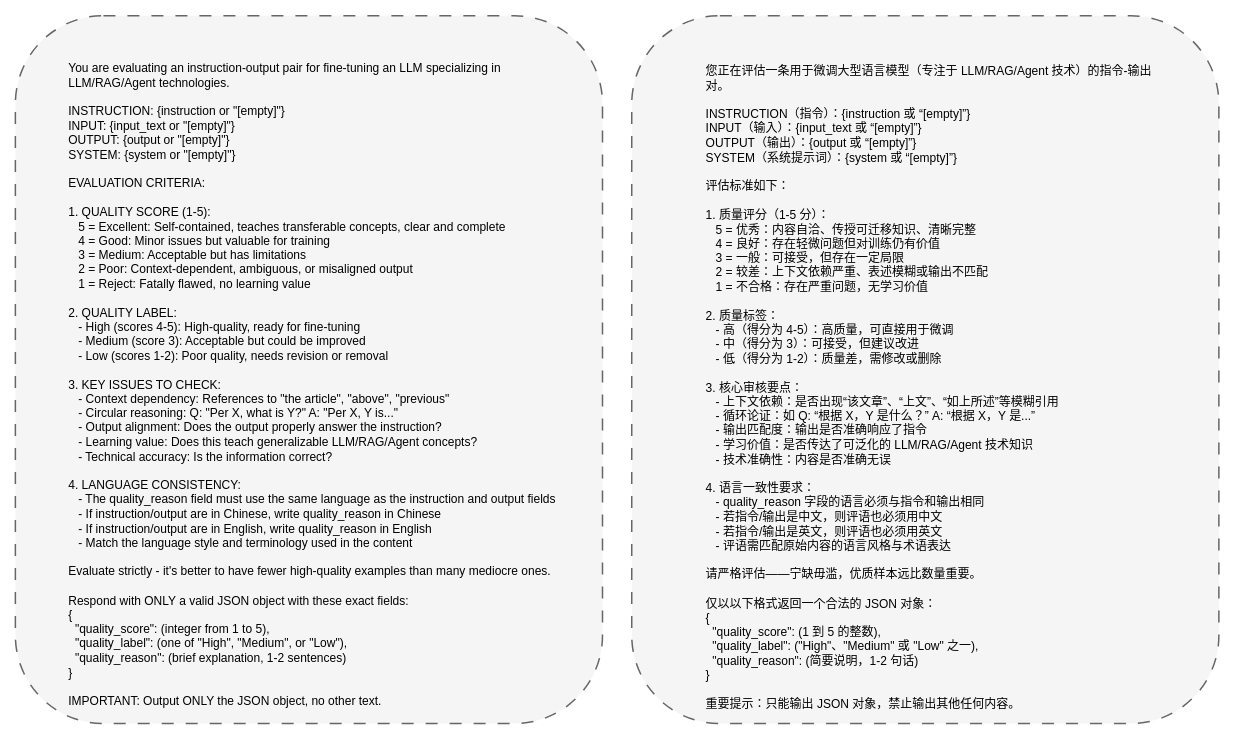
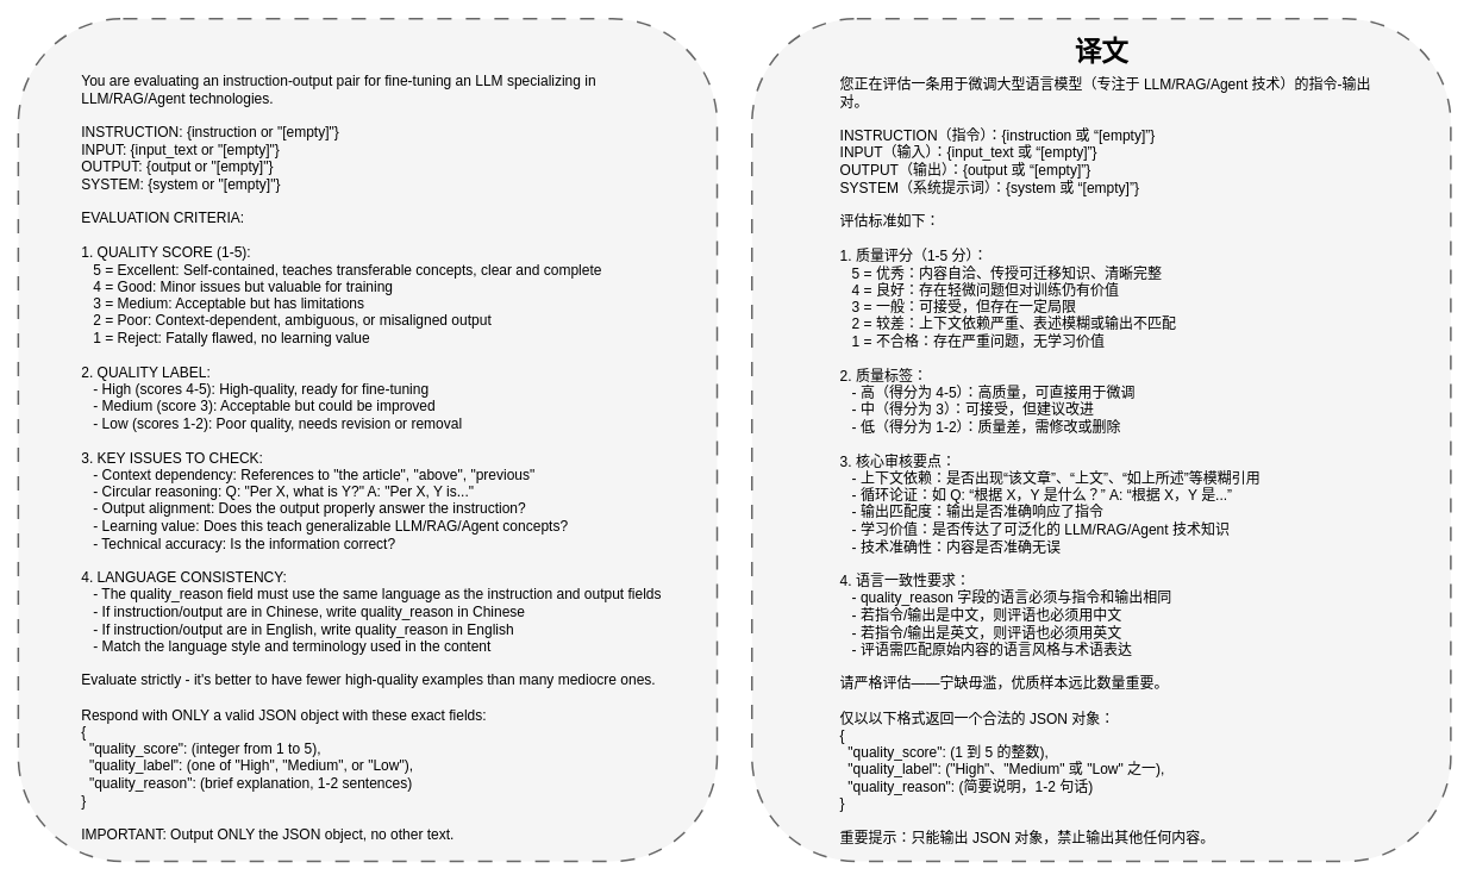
  <mxCell id="0" />
  <mxCell id="1" parent="0" />
  <mxCell id="2" value="" style="rounded=1;whiteSpace=wrap;html=1;fillColor=#f5f5f5;fontColor=#333333;strokeColor=#666666;strokeWidth=2;dashed=1;dashPattern=8 8;" vertex="1" parent="1"><mxGeometry x="842" y="20" width="783" height="944" as="geometry" /></mxCell>
  <mxCell id="3" value="" style="rounded=1;whiteSpace=wrap;html=1;fillColor=#f5f5f5;fontColor=#333333;strokeColor=#666666;strokeWidth=2;dashed=1;dashPattern=8 8;" vertex="1" parent="1"><mxGeometry x="20" y="20" width="783" height="944" as="geometry" /></mxCell>
  <mxCell id="4" value="&lt;div&gt;&lt;font style=&quot;font-size: 16px;&quot;&gt;You are evaluating an instruction-output pair for fine-tuning an LLM specializing in LLM/RAG/Agent technologies.&lt;/font&gt;&lt;/div&gt;&lt;div&gt;&lt;font style=&quot;font-size: 16px;&quot;&gt;&lt;br&gt;&lt;/font&gt;&lt;/div&gt;&lt;div&gt;&lt;font style=&quot;font-size: 16px;&quot;&gt;INSTRUCTION: {instruction or &quot;[empty]&quot;}&lt;/font&gt;&lt;/div&gt;&lt;div&gt;&lt;font style=&quot;font-size: 16px;&quot;&gt;INPUT: {input_text or &quot;[empty]&quot;}&lt;/font&gt;&lt;/div&gt;&lt;div&gt;&lt;font style=&quot;font-size: 16px;&quot;&gt;OUTPUT: {output or &quot;[empty]&quot;}&lt;/font&gt;&lt;/div&gt;&lt;div&gt;&lt;font style=&quot;font-size: 16px;&quot;&gt;SYSTEM: {system or &quot;[empty]&quot;}&lt;/font&gt;&lt;/div&gt;&lt;div&gt;&lt;font style=&quot;font-size: 16px;&quot;&gt;&lt;br&gt;&lt;/font&gt;&lt;/div&gt;&lt;div&gt;&lt;font style=&quot;font-size: 16px;&quot;&gt;EVALUATION CRITERIA:&lt;/font&gt;&lt;/div&gt;&lt;div&gt;&lt;font style=&quot;font-size: 16px;&quot;&gt;&lt;br&gt;&lt;/font&gt;&lt;/div&gt;&lt;div&gt;&lt;font style=&quot;font-size: 16px;&quot;&gt;1. QUALITY SCORE (1-5):&lt;/font&gt;&lt;/div&gt;&lt;div&gt;&lt;font style=&quot;font-size: 16px;&quot;&gt;&amp;nbsp; &amp;nbsp;5 = Excellent: Self-contained, teaches transferable concepts, clear and complete&lt;/font&gt;&lt;/div&gt;&lt;div&gt;&lt;font style=&quot;font-size: 16px;&quot;&gt;&amp;nbsp; &amp;nbsp;4 = Good: Minor issues but valuable for training&amp;nbsp;&amp;nbsp;&lt;/font&gt;&lt;/div&gt;&lt;div&gt;&lt;font style=&quot;font-size: 16px;&quot;&gt;&amp;nbsp; &amp;nbsp;3 = Medium: Acceptable but has limitations&lt;/font&gt;&lt;/div&gt;&lt;div&gt;&lt;font style=&quot;font-size: 16px;&quot;&gt;&amp;nbsp; &amp;nbsp;2 = Poor: Context-dependent, ambiguous, or misaligned output&lt;/font&gt;&lt;/div&gt;&lt;div&gt;&lt;font style=&quot;font-size: 16px;&quot;&gt;&amp;nbsp; &amp;nbsp;1 = Reject: Fatally flawed, no learning value&lt;/font&gt;&lt;/div&gt;&lt;div&gt;&lt;font style=&quot;font-size: 16px;&quot;&gt;&lt;br&gt;&lt;/font&gt;&lt;/div&gt;&lt;div&gt;&lt;font style=&quot;font-size: 16px;&quot;&gt;2. QUALITY LABEL:&lt;/font&gt;&lt;/div&gt;&lt;div&gt;&lt;font style=&quot;font-size: 16px;&quot;&gt;&amp;nbsp; &amp;nbsp;- High (scores 4-5): High-quality, ready for fine-tuning&lt;/font&gt;&lt;/div&gt;&lt;div&gt;&lt;font style=&quot;font-size: 16px;&quot;&gt;&amp;nbsp; &amp;nbsp;- Medium (score 3): Acceptable but could be improved&lt;/font&gt;&lt;/div&gt;&lt;div&gt;&lt;font style=&quot;font-size: 16px;&quot;&gt;&amp;nbsp; &amp;nbsp;- Low (scores 1-2): Poor quality, needs revision or removal&lt;/font&gt;&lt;/div&gt;&lt;div&gt;&lt;font style=&quot;font-size: 16px;&quot;&gt;&lt;br&gt;&lt;/font&gt;&lt;/div&gt;&lt;div&gt;&lt;font style=&quot;font-size: 16px;&quot;&gt;3. KEY ISSUES TO CHECK:&lt;/font&gt;&lt;/div&gt;&lt;div&gt;&lt;font style=&quot;font-size: 16px;&quot;&gt;&amp;nbsp; &amp;nbsp;- Context dependency: References to &quot;the article&quot;, &quot;above&quot;, &quot;previous&quot;&lt;/font&gt;&lt;/div&gt;&lt;div&gt;&lt;font style=&quot;font-size: 16px;&quot;&gt;&amp;nbsp; &amp;nbsp;- Circular reasoning: Q: &quot;Per X, what is Y?&quot; A: &quot;Per X, Y is...&quot;&lt;/font&gt;&lt;/div&gt;&lt;div&gt;&lt;font style=&quot;font-size: 16px;&quot;&gt;&amp;nbsp; &amp;nbsp;- Output alignment: Does the output properly answer the instruction?&lt;/font&gt;&lt;/div&gt;&lt;div&gt;&lt;font style=&quot;font-size: 16px;&quot;&gt;&amp;nbsp; &amp;nbsp;- Learning value: Does this teach generalizable LLM/RAG/Agent concepts?&lt;/font&gt;&lt;/div&gt;&lt;div&gt;&lt;font style=&quot;font-size: 16px;&quot;&gt;&amp;nbsp; &amp;nbsp;- Technical accuracy: Is the information correct?&lt;/font&gt;&lt;/div&gt;&lt;div&gt;&lt;font style=&quot;font-size: 16px;&quot;&gt;&lt;br&gt;&lt;/font&gt;&lt;/div&gt;&lt;div&gt;&lt;font style=&quot;font-size: 16px;&quot;&gt;4. LANGUAGE CONSISTENCY:&lt;/font&gt;&lt;/div&gt;&lt;div&gt;&lt;font style=&quot;font-size: 16px;&quot;&gt;&amp;nbsp; &amp;nbsp;- The quality_reason field must use the same language as the instruction and output fields&lt;/font&gt;&lt;/div&gt;&lt;div&gt;&lt;font style=&quot;font-size: 16px;&quot;&gt;&amp;nbsp; &amp;nbsp;- If instruction/output are in Chinese, write quality_reason in Chinese&lt;/font&gt;&lt;/div&gt;&lt;div&gt;&lt;font style=&quot;font-size: 16px;&quot;&gt;&amp;nbsp; &amp;nbsp;- If instruction/output are in English, write quality_reason in English&lt;/font&gt;&lt;/div&gt;&lt;div&gt;&lt;font style=&quot;font-size: 16px;&quot;&gt;&amp;nbsp; &amp;nbsp;- Match the language style and terminology used in the content&lt;/font&gt;&lt;/div&gt;&lt;div&gt;&lt;font style=&quot;font-size: 16px;&quot;&gt;&lt;br&gt;&lt;/font&gt;&lt;/div&gt;&lt;div&gt;&lt;font style=&quot;font-size: 16px;&quot;&gt;Evaluate strictly - it's better to have fewer high-quality examples than many mediocre ones.&lt;/font&gt;&lt;/div&gt;&lt;div&gt;&lt;font style=&quot;font-size: 16px;&quot;&gt;&lt;br&gt;&lt;/font&gt;&lt;/div&gt;&lt;div&gt;&lt;font style=&quot;font-size: 16px;&quot;&gt;Respond with ONLY a valid JSON object with these exact fields:&lt;/font&gt;&lt;/div&gt;&lt;div&gt;&lt;font style=&quot;font-size: 16px;&quot;&gt;{&lt;/font&gt;&lt;/div&gt;&lt;div&gt;&lt;font style=&quot;font-size: 16px;&quot;&gt;&amp;nbsp; &quot;quality_score&quot;: (integer from 1 to 5),&lt;/font&gt;&lt;/div&gt;&lt;div&gt;&lt;font style=&quot;font-size: 16px;&quot;&gt;&amp;nbsp; &quot;quality_label&quot;: (one of &quot;High&quot;, &quot;Medium&quot;, or &quot;Low&quot;),&lt;/font&gt;&lt;/div&gt;&lt;div&gt;&lt;font style=&quot;font-size: 16px;&quot;&gt;&amp;nbsp; &quot;quality_reason&quot;: (brief explanation, 1-2 sentences)&lt;/font&gt;&lt;/div&gt;&lt;div&gt;&lt;font style=&quot;font-size: 16px;&quot;&gt;}&lt;/font&gt;&lt;/div&gt;&lt;div&gt;&lt;font style=&quot;font-size: 16px;&quot;&gt;&lt;br&gt;&lt;/font&gt;&lt;/div&gt;&lt;div&gt;&lt;font style=&quot;font-size: 16px;&quot;&gt;IMPORTANT: Output ONLY the JSON object, no other text.&lt;/font&gt;&lt;/div&gt;" style="text;html=1;align=left;verticalAlign=middle;whiteSpace=wrap;rounded=0;" vertex="1" parent="1"><mxGeometry x="89" y="99" width="689" height="826" as="geometry" /></mxCell>
  <mxCell id="5" value="&lt;div&gt;&lt;font style=&quot;font-size: 16px;&quot;&gt;您正在评估一条用于微调大型语言模型（专注于 LLM/RAG/Agent 技术）的指令-输出对。&lt;/font&gt;&lt;/div&gt;&lt;div&gt;&lt;font style=&quot;font-size: 16px;&quot;&gt;&lt;br&gt;&lt;/font&gt;&lt;/div&gt;&lt;div&gt;&lt;font style=&quot;font-size: 16px;&quot;&gt;INSTRUCTION（指令）：{instruction 或 “[empty]”}&lt;/font&gt;&lt;/div&gt;&lt;div&gt;&lt;font style=&quot;font-size: 16px;&quot;&gt;INPUT（输入）：{input_text 或 “[empty]”}&lt;/font&gt;&lt;/div&gt;&lt;div&gt;&lt;font style=&quot;font-size: 16px;&quot;&gt;OUTPUT（输出）：{output 或 “[empty]”}&lt;/font&gt;&lt;/div&gt;&lt;div&gt;&lt;font style=&quot;font-size: 16px;&quot;&gt;SYSTEM（系统提示词）：{system 或 “[empty]”}&lt;/font&gt;&lt;/div&gt;&lt;div&gt;&lt;font style=&quot;font-size: 16px;&quot;&gt;&lt;br&gt;&lt;/font&gt;&lt;/div&gt;&lt;div&gt;&lt;font style=&quot;font-size: 16px;&quot;&gt;评估标准如下：&lt;/font&gt;&lt;/div&gt;&lt;div&gt;&lt;font style=&quot;font-size: 16px;&quot;&gt;&lt;br&gt;&lt;/font&gt;&lt;/div&gt;&lt;div&gt;&lt;font style=&quot;font-size: 16px;&quot;&gt;1. 质量评分（1-5 分）：&lt;/font&gt;&lt;/div&gt;&lt;div&gt;&lt;font style=&quot;font-size: 16px;&quot;&gt;&amp;nbsp; &amp;nbsp;5 = 优秀：内容自洽、传授可迁移知识、清晰完整&lt;/font&gt;&lt;/div&gt;&lt;div&gt;&lt;font style=&quot;font-size: 16px;&quot;&gt;&amp;nbsp; &amp;nbsp;4 = 良好：存在轻微问题但对训练仍有价值&amp;nbsp;&amp;nbsp;&lt;/font&gt;&lt;/div&gt;&lt;div&gt;&lt;font style=&quot;font-size: 16px;&quot;&gt;&amp;nbsp; &amp;nbsp;3 = 一般：可接受，但存在一定局限&lt;/font&gt;&lt;/div&gt;&lt;div&gt;&lt;font style=&quot;font-size: 16px;&quot;&gt;&amp;nbsp; &amp;nbsp;2 = 较差：上下文依赖严重、表述模糊或输出不匹配&lt;/font&gt;&lt;/div&gt;&lt;div&gt;&lt;font style=&quot;font-size: 16px;&quot;&gt;&amp;nbsp; &amp;nbsp;1 = 不合格：存在严重问题，无学习价值&lt;/font&gt;&lt;/div&gt;&lt;div&gt;&lt;font style=&quot;font-size: 16px;&quot;&gt;&lt;br&gt;&lt;/font&gt;&lt;/div&gt;&lt;div&gt;&lt;font style=&quot;font-size: 16px;&quot;&gt;2. 质量标签：&lt;/font&gt;&lt;/div&gt;&lt;div&gt;&lt;font style=&quot;font-size: 16px;&quot;&gt;&amp;nbsp; &amp;nbsp;- 高（得分为 4-5）：高质量，可直接用于微调&lt;/font&gt;&lt;/div&gt;&lt;div&gt;&lt;font style=&quot;font-size: 16px;&quot;&gt;&amp;nbsp; &amp;nbsp;- 中（得分为 3）：可接受，但建议改进&lt;/font&gt;&lt;/div&gt;&lt;div&gt;&lt;font style=&quot;font-size: 16px;&quot;&gt;&amp;nbsp; &amp;nbsp;- 低（得分为 1-2）：质量差，需修改或删除&lt;/font&gt;&lt;/div&gt;&lt;div&gt;&lt;font style=&quot;font-size: 16px;&quot;&gt;&lt;br&gt;&lt;/font&gt;&lt;/div&gt;&lt;div&gt;&lt;font style=&quot;font-size: 16px;&quot;&gt;3. 核心审核要点：&lt;/font&gt;&lt;/div&gt;&lt;div&gt;&lt;font style=&quot;font-size: 16px;&quot;&gt;&amp;nbsp; &amp;nbsp;- 上下文依赖：是否出现“该文章”、“上文”、“如上所述”等模糊引用&lt;/font&gt;&lt;/div&gt;&lt;div&gt;&lt;font style=&quot;font-size: 16px;&quot;&gt;&amp;nbsp; &amp;nbsp;- 循环论证：如 Q: “根据 X，Y 是什么？” A: “根据 X，Y 是...”&lt;/font&gt;&lt;/div&gt;&lt;div&gt;&lt;font style=&quot;font-size: 16px;&quot;&gt;&amp;nbsp; &amp;nbsp;- 输出匹配度：输出是否准确响应了指令&lt;/font&gt;&lt;/div&gt;&lt;div&gt;&lt;font style=&quot;font-size: 16px;&quot;&gt;&amp;nbsp; &amp;nbsp;- 学习价值：是否传达了可泛化的 LLM/RAG/Agent 技术知识&lt;/font&gt;&lt;/div&gt;&lt;div&gt;&lt;font style=&quot;font-size: 16px;&quot;&gt;&amp;nbsp; &amp;nbsp;- 技术准确性：内容是否准确无误&lt;/font&gt;&lt;/div&gt;&lt;div&gt;&lt;font style=&quot;font-size: 16px;&quot;&gt;&lt;br&gt;&lt;/font&gt;&lt;/div&gt;&lt;div&gt;&lt;font style=&quot;font-size: 16px;&quot;&gt;4. 语言一致性要求：&lt;/font&gt;&lt;/div&gt;&lt;div&gt;&lt;font style=&quot;font-size: 16px;&quot;&gt;&amp;nbsp; &amp;nbsp;- quality_reason 字段的语言必须与指令和输出相同&lt;/font&gt;&lt;/div&gt;&lt;div&gt;&lt;font style=&quot;font-size: 16px;&quot;&gt;&amp;nbsp; &amp;nbsp;- 若指令/输出是中文，则评语也必须用中文&lt;/font&gt;&lt;/div&gt;&lt;div&gt;&lt;font style=&quot;font-size: 16px;&quot;&gt;&amp;nbsp; &amp;nbsp;- 若指令/输出是英文，则评语也必须用英文&lt;/font&gt;&lt;/div&gt;&lt;div&gt;&lt;font style=&quot;font-size: 16px;&quot;&gt;&amp;nbsp; &amp;nbsp;- 评语需匹配原始内容的语言风格与术语表达&lt;/font&gt;&lt;/div&gt;&lt;div&gt;&lt;font style=&quot;font-size: 16px;&quot;&gt;&lt;br&gt;&lt;/font&gt;&lt;/div&gt;&lt;div&gt;&lt;font style=&quot;font-size: 16px;&quot;&gt;请严格评估——宁缺毋滥，优质样本远比数量重要。&lt;/font&gt;&lt;/div&gt;&lt;div&gt;&lt;font style=&quot;font-size: 16px;&quot;&gt;&lt;br&gt;&lt;/font&gt;&lt;/div&gt;&lt;div&gt;&lt;font style=&quot;font-size: 16px;&quot;&gt;仅以以下格式返回一个合法的 JSON 对象：&lt;/font&gt;&lt;/div&gt;&lt;div&gt;&lt;font style=&quot;font-size: 16px;&quot;&gt;{&lt;/font&gt;&lt;/div&gt;&lt;div&gt;&lt;font style=&quot;font-size: 16px;&quot;&gt;&amp;nbsp; &quot;quality_score&quot;: (1 到 5 的整数),&lt;/font&gt;&lt;/div&gt;&lt;div&gt;&lt;font style=&quot;font-size: 16px;&quot;&gt;&amp;nbsp; &quot;quality_label&quot;: (&quot;High&quot;、&quot;Medium&quot; 或 &quot;Low&quot; 之一),&lt;/font&gt;&lt;/div&gt;&lt;div&gt;&lt;font style=&quot;font-size: 16px;&quot;&gt;&amp;nbsp; &quot;quality_reason&quot;: (简要说明，1-2 句话)&lt;/font&gt;&lt;/div&gt;&lt;div&gt;&lt;font style=&quot;font-size: 16px;&quot;&gt;}&lt;/font&gt;&lt;/div&gt;&lt;div&gt;&lt;font style=&quot;font-size: 16px;&quot;&gt;&lt;br&gt;&lt;/font&gt;&lt;/div&gt;&lt;div&gt;&lt;font style=&quot;font-size: 16px;&quot;&gt;重要提示：只能输出 JSON 对象，禁止输出其他任何内容。&lt;/font&gt;&lt;/div&gt;&lt;div&gt;&lt;br&gt;&lt;/div&gt;" style="text;html=1;align=left;verticalAlign=middle;whiteSpace=wrap;rounded=0;" vertex="1" parent="1"><mxGeometry x="939" y="81" width="615" height="883" as="geometry" /></mxCell>
+ <mxCell id="6" value="&lt;span style=&quot;font-size: 30px;&quot;&gt;&lt;b&gt;译文&lt;/b&gt;&lt;/span&gt;" style="text;html=1;align=center;verticalAlign=middle;whiteSpace=wrap;rounded=0;" vertex="1" parent="1"><mxGeometry x="1148.5" y="41" width="170" height="30" as="geometry" /></mxCell>
